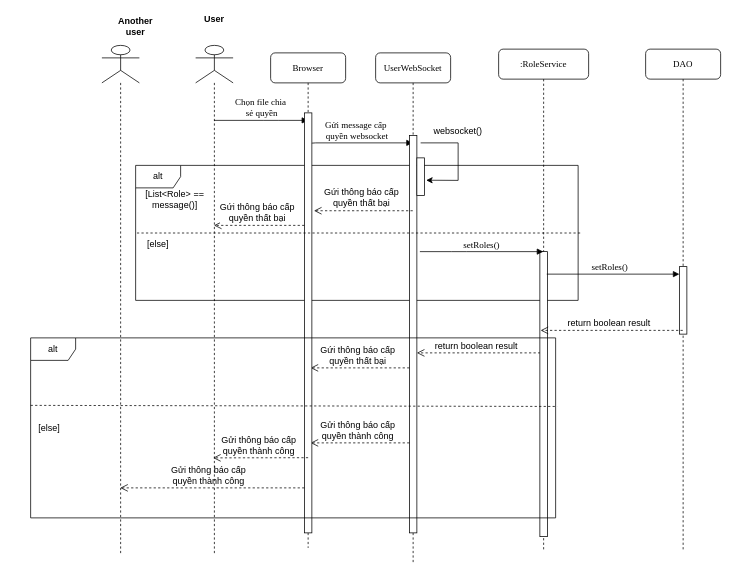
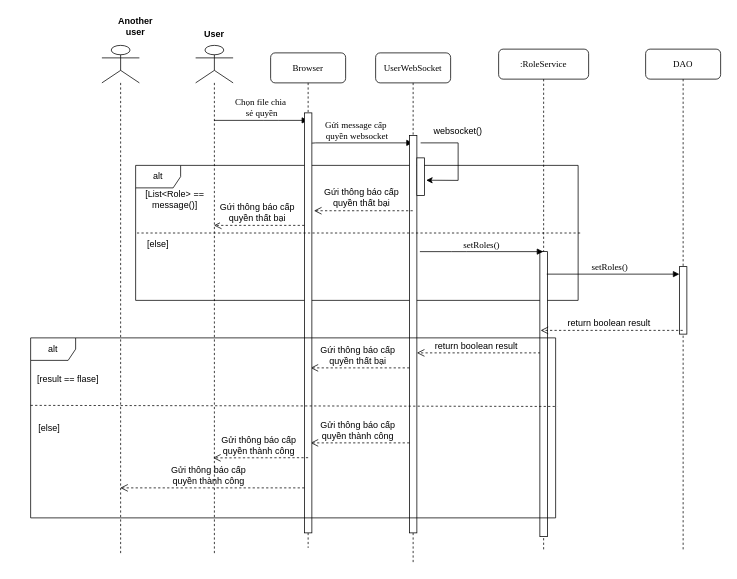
  <mxCell id="0" />
  <mxCell id="1" parent="0" />
  <mxCell id="2" value="alt" style="shape=umlFrame;whiteSpace=wrap;html=1;" vertex="1" parent="1"><mxGeometry x="180" y="220" width="590" height="180" as="geometry" /></mxCell>
  <mxCell id="3" value="UserWebSocket" style="shape=umlLifeline;perimeter=lifelinePerimeter;whiteSpace=wrap;html=1;container=1;collapsible=0;recursiveResize=0;outlineConnect=0;rounded=1;shadow=0;comic=0;labelBackgroundColor=none;strokeWidth=1;fontFamily=Verdana;fontSize=12;align=center;" vertex="1" parent="1"><mxGeometry x="500" y="70" width="100" height="680" as="geometry" /></mxCell>
  <mxCell id="4" value="Gửi message cấp&amp;nbsp;&lt;br&gt;quyền websocket" style="html=1;verticalAlign=bottom;endArrow=block;labelBackgroundColor=none;fontFamily=Verdana;fontSize=12;edgeStyle=elbowEdgeStyle;elbow=vertical;" edge="1" parent="3" target="3"><mxGeometry relative="1" as="geometry"><mxPoint x="-90" y="130" as="sourcePoint" /><mxPoint x="35.5" y="130" as="targetPoint" /><Array as="points"><mxPoint x="20" y="120" /></Array></mxGeometry></mxCell>
  <mxCell id="5" value="" style="html=1;points=[];perimeter=orthogonalPerimeter;" vertex="1" parent="3"><mxGeometry x="45" y="110" width="10" height="530" as="geometry" /></mxCell>
  <mxCell id="6" value="" style="html=1;points=[];perimeter=orthogonalPerimeter;" vertex="1" parent="3"><mxGeometry x="55" y="140" width="10" height="50" as="geometry" /></mxCell>
  <mxCell id="7" value="" style="endArrow=classic;html=1;rounded=0;entryX=1.24;entryY=0.596;entryDx=0;entryDy=0;entryPerimeter=0;" edge="1" parent="3" target="6"><mxGeometry width="50" height="50" relative="1" as="geometry"><mxPoint x="60" y="120" as="sourcePoint" /><mxPoint x="110" y="160" as="targetPoint" /><Array as="points"><mxPoint x="110" y="120" /><mxPoint x="110" y="170" /></Array></mxGeometry></mxCell>
  <mxCell id="8" value="&lt;span style=&quot;font-size: 12px;&quot;&gt;return boolean result&lt;br&gt;&lt;/span&gt;" style="html=1;verticalAlign=bottom;endArrow=open;dashed=1;endSize=8;rounded=0;" edge="1" parent="3" target="5"><mxGeometry x="0.046" relative="1" as="geometry"><mxPoint x="219.5" y="400" as="sourcePoint" /><mxPoint x="60" y="400" as="targetPoint" /><mxPoint as="offset" /></mxGeometry></mxCell>
  <mxCell id="9" value="&lt;span style=&quot;font-size: 12px;&quot;&gt;Gứi thông báo cấp&lt;br&gt;quyền thất bại&lt;br&gt;&lt;/span&gt;" style="html=1;verticalAlign=bottom;endArrow=open;dashed=1;endSize=8;rounded=0;entryX=1.28;entryY=0.233;entryDx=0;entryDy=0;entryPerimeter=0;" edge="1" parent="3"><mxGeometry x="0.046" relative="1" as="geometry"><mxPoint x="45" y="420" as="sourcePoint" /><mxPoint x="-86.7" y="420" as="targetPoint" /><mxPoint as="offset" /></mxGeometry></mxCell>
  <mxCell id="10" value="&lt;span style=&quot;font-size: 12px;&quot;&gt;Gửi thông báo cấp&lt;br&gt;quyền thành công&lt;br&gt;&lt;/span&gt;" style="html=1;verticalAlign=bottom;endArrow=open;dashed=1;endSize=8;rounded=0;entryX=1.28;entryY=0.233;entryDx=0;entryDy=0;entryPerimeter=0;" edge="1" parent="3"><mxGeometry x="0.046" relative="1" as="geometry"><mxPoint x="45" y="520" as="sourcePoint" /><mxPoint x="-86.7" y="520" as="targetPoint" /><mxPoint as="offset" /></mxGeometry></mxCell>
  <mxCell id="11" value=":RoleService" style="shape=umlLifeline;perimeter=lifelinePerimeter;whiteSpace=wrap;html=1;container=1;collapsible=0;recursiveResize=0;outlineConnect=0;rounded=1;shadow=0;comic=0;labelBackgroundColor=none;strokeWidth=1;fontFamily=Verdana;fontSize=12;align=center;" vertex="1" parent="1"><mxGeometry x="664" y="65" width="120" height="670" as="geometry" /></mxCell>
  <mxCell id="12" value="" style="html=1;points=[];perimeter=orthogonalPerimeter;" vertex="1" parent="11"><mxGeometry x="55" y="270" width="10" height="380" as="geometry" /></mxCell>
  <mxCell id="13" value="setRoles()" style="html=1;verticalAlign=bottom;endArrow=block;labelBackgroundColor=none;fontFamily=Verdana;fontSize=12;edgeStyle=elbowEdgeStyle;elbow=vertical;" edge="1" parent="11" target="11"><mxGeometry relative="1" as="geometry"><mxPoint x="-105" y="270" as="sourcePoint" /><mxPoint x="40" y="270" as="targetPoint" /></mxGeometry></mxCell>
  <mxCell id="14" value="DAO" style="shape=umlLifeline;perimeter=lifelinePerimeter;whiteSpace=wrap;html=1;container=1;collapsible=0;recursiveResize=0;outlineConnect=0;rounded=1;shadow=0;comic=0;labelBackgroundColor=none;strokeWidth=1;fontFamily=Verdana;fontSize=12;align=center;" vertex="1" parent="1"><mxGeometry x="860" y="65" width="100" height="670" as="geometry" /></mxCell>
  <mxCell id="15" value="" style="html=1;points=[];perimeter=orthogonalPerimeter;" vertex="1" parent="14"><mxGeometry x="45" y="290" width="10" height="90" as="geometry" /></mxCell>
  <mxCell id="16" value="Browser" style="shape=umlLifeline;perimeter=lifelinePerimeter;whiteSpace=wrap;html=1;container=1;collapsible=0;recursiveResize=0;outlineConnect=0;rounded=1;shadow=0;comic=0;labelBackgroundColor=none;strokeWidth=1;fontFamily=Verdana;fontSize=12;align=center;" vertex="1" parent="1"><mxGeometry x="360" y="70" width="100" height="660" as="geometry" /></mxCell>
  <mxCell id="17" value="Chọn file chia&amp;nbsp;&lt;br&gt;sẻ quyền" style="html=1;verticalAlign=bottom;endArrow=block;labelBackgroundColor=none;fontFamily=Verdana;fontSize=12;edgeStyle=elbowEdgeStyle;elbow=vertical;" edge="1" parent="16" source="22"><mxGeometry relative="1" as="geometry"><mxPoint x="-80" y="90" as="sourcePoint" /><mxPoint x="50" y="90" as="targetPoint" /></mxGeometry></mxCell>
  <mxCell id="18" value="" style="html=1;points=[];perimeter=orthogonalPerimeter;" vertex="1" parent="16"><mxGeometry x="45" y="80" width="10" height="560" as="geometry" /></mxCell>
  <mxCell id="19" value="&lt;span style=&quot;font-size: 12px;&quot;&gt;Gứi thông báo cấp&lt;br&gt;quyền thất bại&lt;br&gt;&lt;/span&gt;" style="html=1;verticalAlign=bottom;endArrow=open;dashed=1;endSize=8;rounded=0;" edge="1" parent="16" target="22"><mxGeometry x="0.046" relative="1" as="geometry"><mxPoint x="45" y="230" as="sourcePoint" /><mxPoint x="-86.7" y="230" as="targetPoint" /><mxPoint as="offset" /></mxGeometry></mxCell>
  <mxCell id="20" value="&lt;span style=&quot;font-size: 12px;&quot;&gt;Gửi thông báo cấp&lt;br&gt;quyền thành công&lt;br&gt;&lt;/span&gt;" style="html=1;verticalAlign=bottom;endArrow=open;dashed=1;endSize=8;rounded=0;entryX=1.28;entryY=0.233;entryDx=0;entryDy=0;entryPerimeter=0;exitX=0.5;exitY=0.821;exitDx=0;exitDy=0;exitPerimeter=0;" edge="1" parent="16" source="18"><mxGeometry x="0.046" relative="1" as="geometry"><mxPoint x="40" y="540" as="sourcePoint" /><mxPoint x="-76.7" y="540" as="targetPoint" /><mxPoint as="offset" /></mxGeometry></mxCell>
  <mxCell id="21" value="&lt;span style=&quot;font-size: 12px;&quot;&gt;Gửi thông báo cấp&lt;br&gt;quyền thành công&lt;br&gt;&lt;/span&gt;" style="html=1;verticalAlign=bottom;endArrow=open;dashed=1;endSize=8;rounded=0;exitX=0.5;exitY=0.821;exitDx=0;exitDy=0;exitPerimeter=0;" edge="1" parent="16" target="24"><mxGeometry x="0.046" relative="1" as="geometry"><mxPoint x="45" y="580" as="sourcePoint" /><mxPoint x="-81.7" y="580.24" as="targetPoint" /><mxPoint as="offset" /></mxGeometry></mxCell>
  <mxCell id="22" value="" style="shape=umlLifeline;participant=umlActor;perimeter=lifelinePerimeter;whiteSpace=wrap;html=1;container=1;collapsible=0;recursiveResize=0;verticalAlign=top;spacingTop=36;outlineConnect=0;fontSize=12;size=50;" vertex="1" parent="1"><mxGeometry x="260" y="60" width="50" height="680" as="geometry" /></mxCell>
- <mxCell id="23" value="User" style="text;html=1;strokeColor=none;fillColor=none;align=center;verticalAlign=middle;whiteSpace=wrap;rounded=0;fontStyle=1" vertex="1" parent="1"><mxGeometry x="255" y="10" width="60" height="30" as="geometry" /></mxCell>
+ <mxCell id="23" value="User" style="text;html=1;strokeColor=none;fillColor=none;align=center;verticalAlign=middle;whiteSpace=wrap;rounded=0;fontStyle=1" vertex="1" parent="1"><mxGeometry x="255" y="30" width="60" height="30" as="geometry" /></mxCell>
  <mxCell id="24" value="" style="shape=umlLifeline;participant=umlActor;perimeter=lifelinePerimeter;whiteSpace=wrap;html=1;container=1;collapsible=0;recursiveResize=0;verticalAlign=top;spacingTop=36;outlineConnect=0;fontSize=12;size=50;" vertex="1" parent="1"><mxGeometry x="135" y="60" width="50" height="680" as="geometry" /></mxCell>
  <mxCell id="25" value="Another user" style="text;html=1;strokeColor=none;fillColor=none;align=center;verticalAlign=middle;whiteSpace=wrap;rounded=0;fontStyle=1" vertex="1" parent="1"><mxGeometry x="150" y="20" width="60" height="30" as="geometry" /></mxCell>
  <mxCell id="26" value="websocket()" style="text;html=1;strokeColor=none;fillColor=none;align=center;verticalAlign=middle;whiteSpace=wrap;rounded=0;" vertex="1" parent="1"><mxGeometry x="580" y="160" width="60" height="30" as="geometry" /></mxCell>
  <mxCell id="27" value="&lt;span style=&quot;font-size: 12px;&quot;&gt;Gứi thông báo cấp&lt;br&gt;quyền thất bại&lt;br&gt;&lt;/span&gt;" style="html=1;verticalAlign=bottom;endArrow=open;dashed=1;endSize=8;rounded=0;entryX=1.28;entryY=0.233;entryDx=0;entryDy=0;entryPerimeter=0;" edge="1" parent="1" source="3" target="18"><mxGeometry x="0.046" relative="1" as="geometry"><mxPoint x="530" y="280" as="sourcePoint" /><mxPoint x="430" y="282" as="targetPoint" /><mxPoint as="offset" /></mxGeometry></mxCell>
  <mxCell id="28" value="" style="endArrow=none;dashed=1;html=1;rounded=0;exitX=0.003;exitY=0.501;exitDx=0;exitDy=0;exitPerimeter=0;entryX=1.005;entryY=0.501;entryDx=0;entryDy=0;entryPerimeter=0;" edge="1" parent="1" source="2" target="2"><mxGeometry width="50" height="50" relative="1" as="geometry"><mxPoint x="590" y="350" as="sourcePoint" /><mxPoint x="640" y="300" as="targetPoint" /></mxGeometry></mxCell>
  <mxCell id="29" value="[List&amp;lt;Role&amp;gt; == message()]" style="text;html=1;strokeColor=none;fillColor=none;align=center;verticalAlign=middle;whiteSpace=wrap;rounded=0;" vertex="1" parent="1"><mxGeometry x="185" y="250" width="95" height="30" as="geometry" /></mxCell>
  <mxCell id="30" value="[else]" style="text;html=1;strokeColor=none;fillColor=none;align=center;verticalAlign=middle;whiteSpace=wrap;rounded=0;" vertex="1" parent="1"><mxGeometry x="185" y="310" width="50" height="30" as="geometry" /></mxCell>
  <mxCell id="31" value="&lt;span style=&quot;font-size: 12px;&quot;&gt;return boolean result&lt;br&gt;&lt;/span&gt;" style="html=1;verticalAlign=bottom;endArrow=open;dashed=1;endSize=8;rounded=0;entryX=1.28;entryY=0.233;entryDx=0;entryDy=0;entryPerimeter=0;" edge="1" parent="1" source="14"><mxGeometry x="0.046" relative="1" as="geometry"><mxPoint x="990" y="440" as="sourcePoint" /><mxPoint x="720" y="440" as="targetPoint" /><mxPoint as="offset" /></mxGeometry></mxCell>
  <mxCell id="32" value="alt" style="shape=umlFrame;whiteSpace=wrap;html=1;" vertex="1" parent="1"><mxGeometry x="40" y="450" width="700" height="240" as="geometry" /></mxCell>
  <mxCell id="33" value="" style="endArrow=none;dashed=1;html=1;rounded=0;exitX=0;exitY=0.375;exitDx=0;exitDy=0;exitPerimeter=0;entryX=1.003;entryY=0.381;entryDx=0;entryDy=0;entryPerimeter=0;" edge="1" parent="1" source="32" target="32"><mxGeometry width="50" height="50" relative="1" as="geometry"><mxPoint x="400" y="520" as="sourcePoint" /><mxPoint x="450" y="470" as="targetPoint" /></mxGeometry></mxCell>
+ <mxCell id="34" value="[result == flase]" style="text;html=1;strokeColor=none;fillColor=none;align=center;verticalAlign=middle;whiteSpace=wrap;rounded=0;" vertex="1" parent="1"><mxGeometry x="45" y="490" width="90" height="30" as="geometry" /></mxCell>
  <mxCell id="35" value="[else]" style="text;html=1;strokeColor=none;fillColor=none;align=center;verticalAlign=middle;whiteSpace=wrap;rounded=0;" vertex="1" parent="1"><mxGeometry x="20" y="555" width="90" height="30" as="geometry" /></mxCell>
  <mxCell id="36" value="setRoles()" style="html=1;verticalAlign=bottom;endArrow=block;labelBackgroundColor=none;fontFamily=Verdana;fontSize=12;edgeStyle=elbowEdgeStyle;elbow=vertical;exitX=0.92;exitY=0.079;exitDx=0;exitDy=0;exitPerimeter=0;" edge="1" parent="1" source="12" target="15"><mxGeometry x="-0.046" relative="1" as="geometry"><mxPoint x="735" y="370" as="sourcePoint" /><mxPoint x="1000" y="370" as="targetPoint" /><mxPoint as="offset" /></mxGeometry></mxCell>
